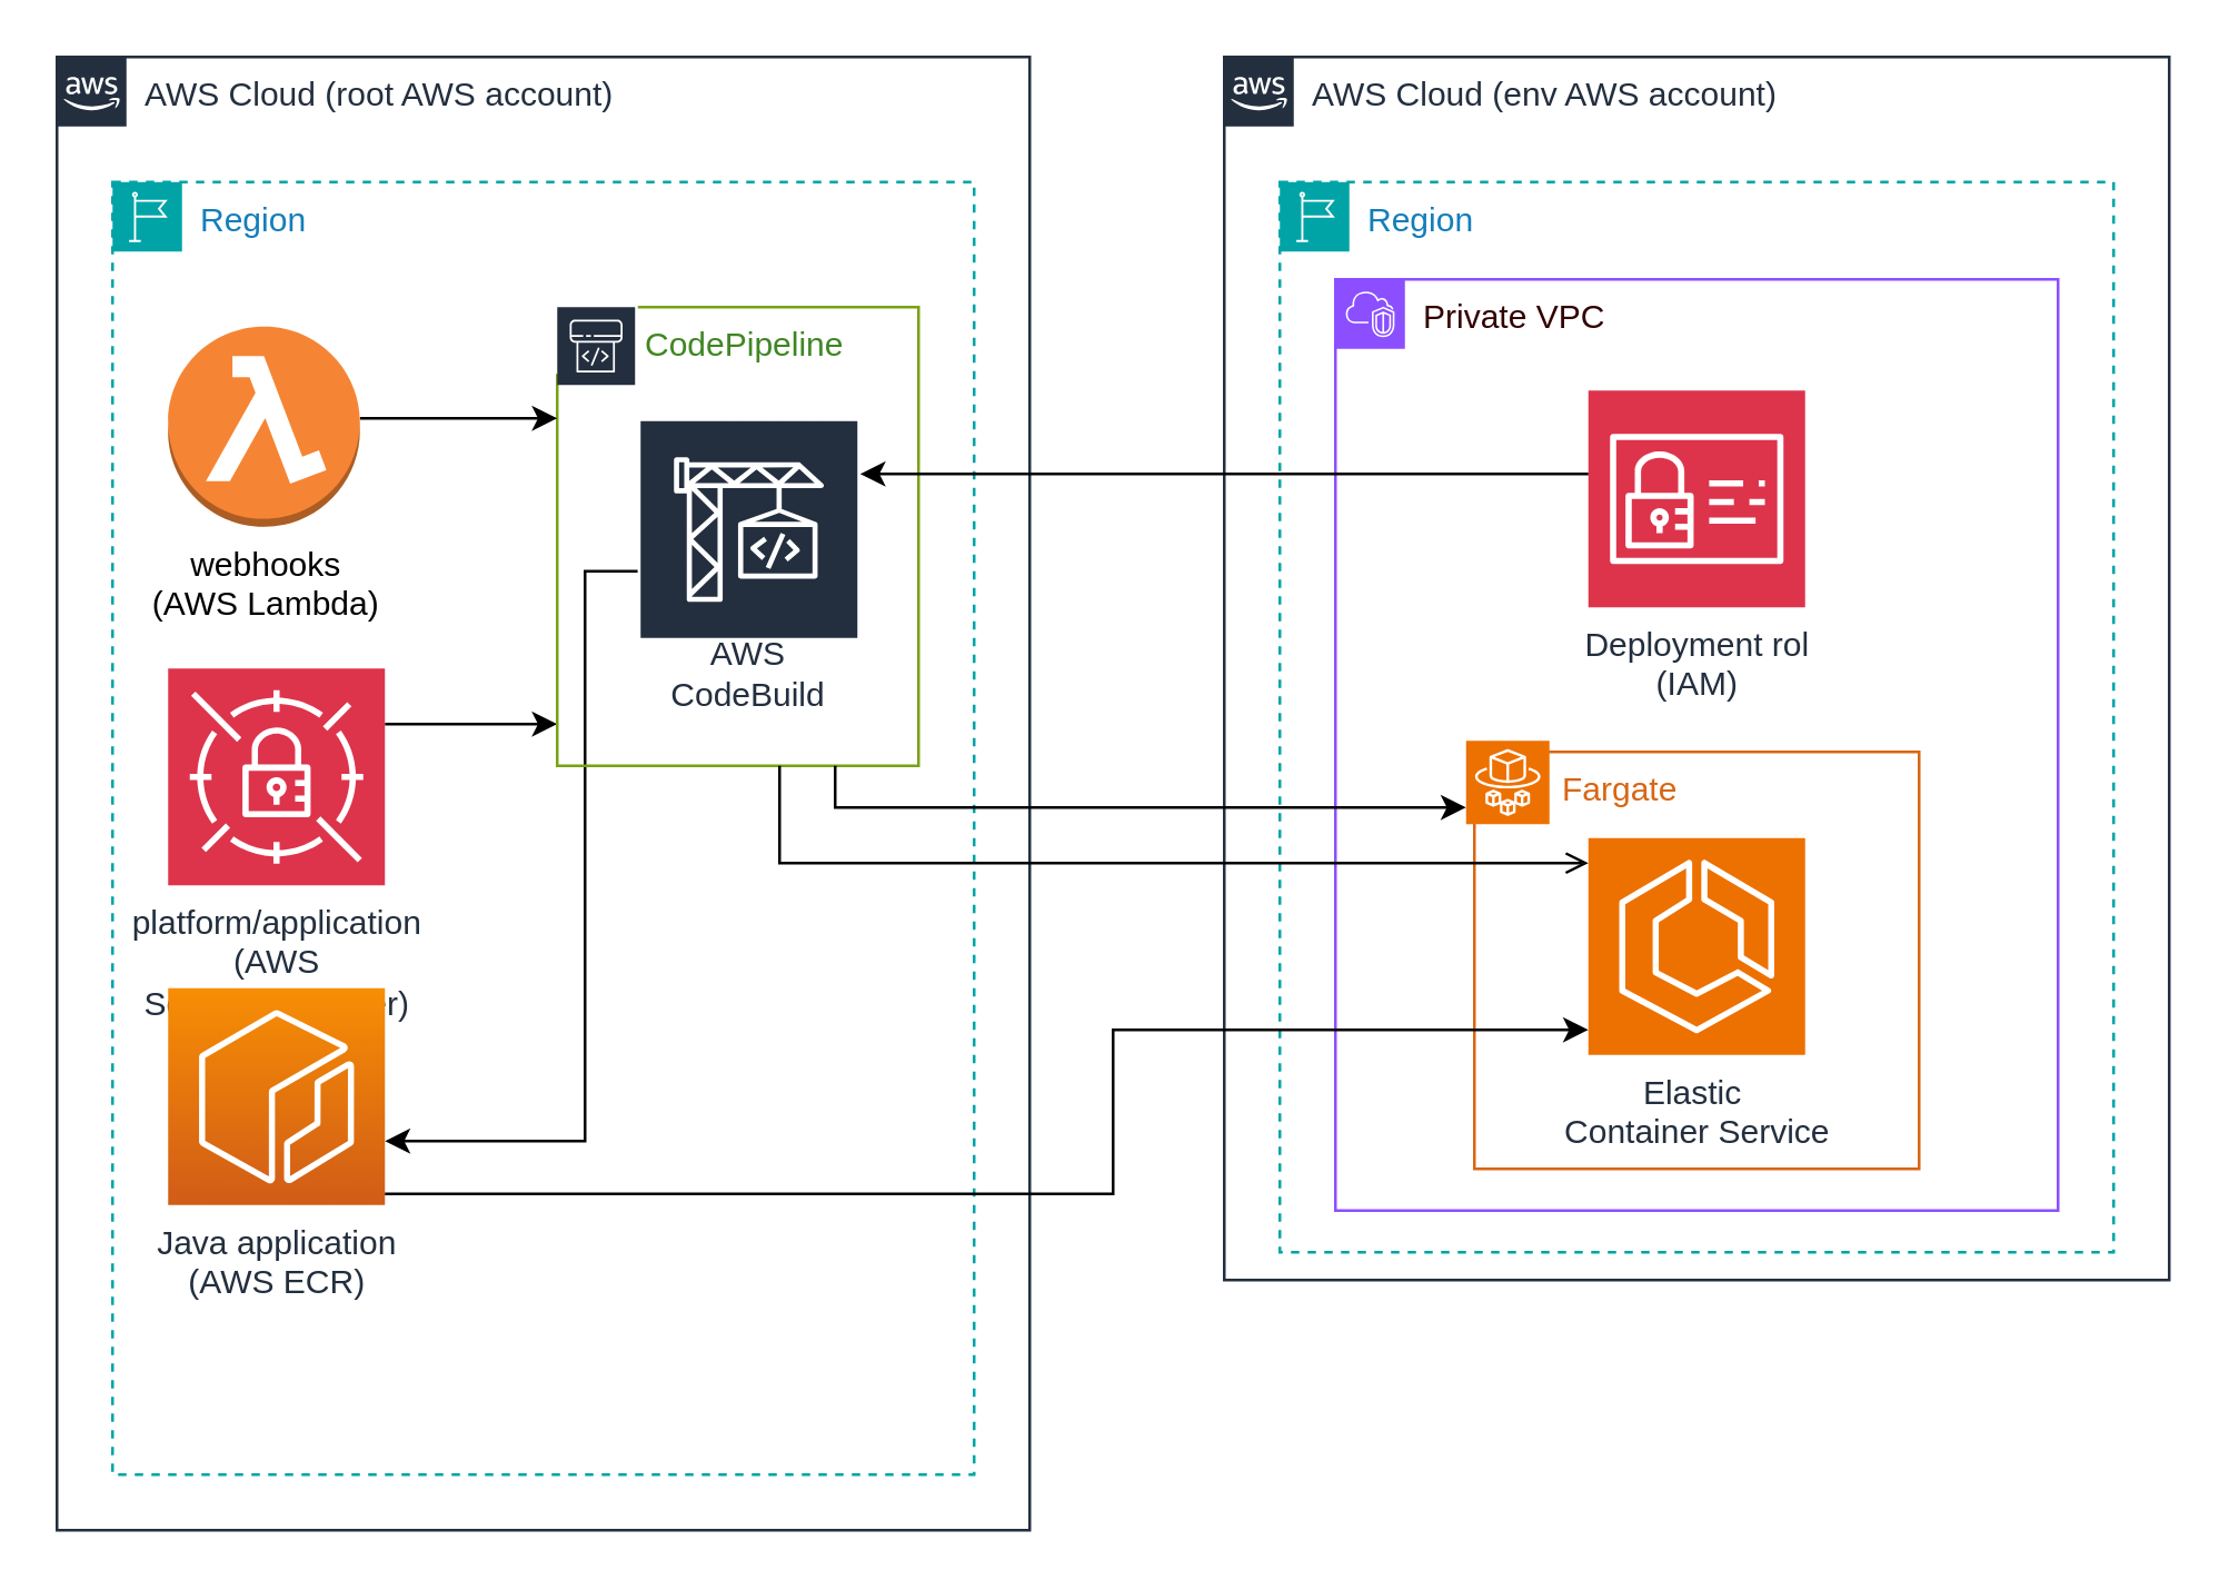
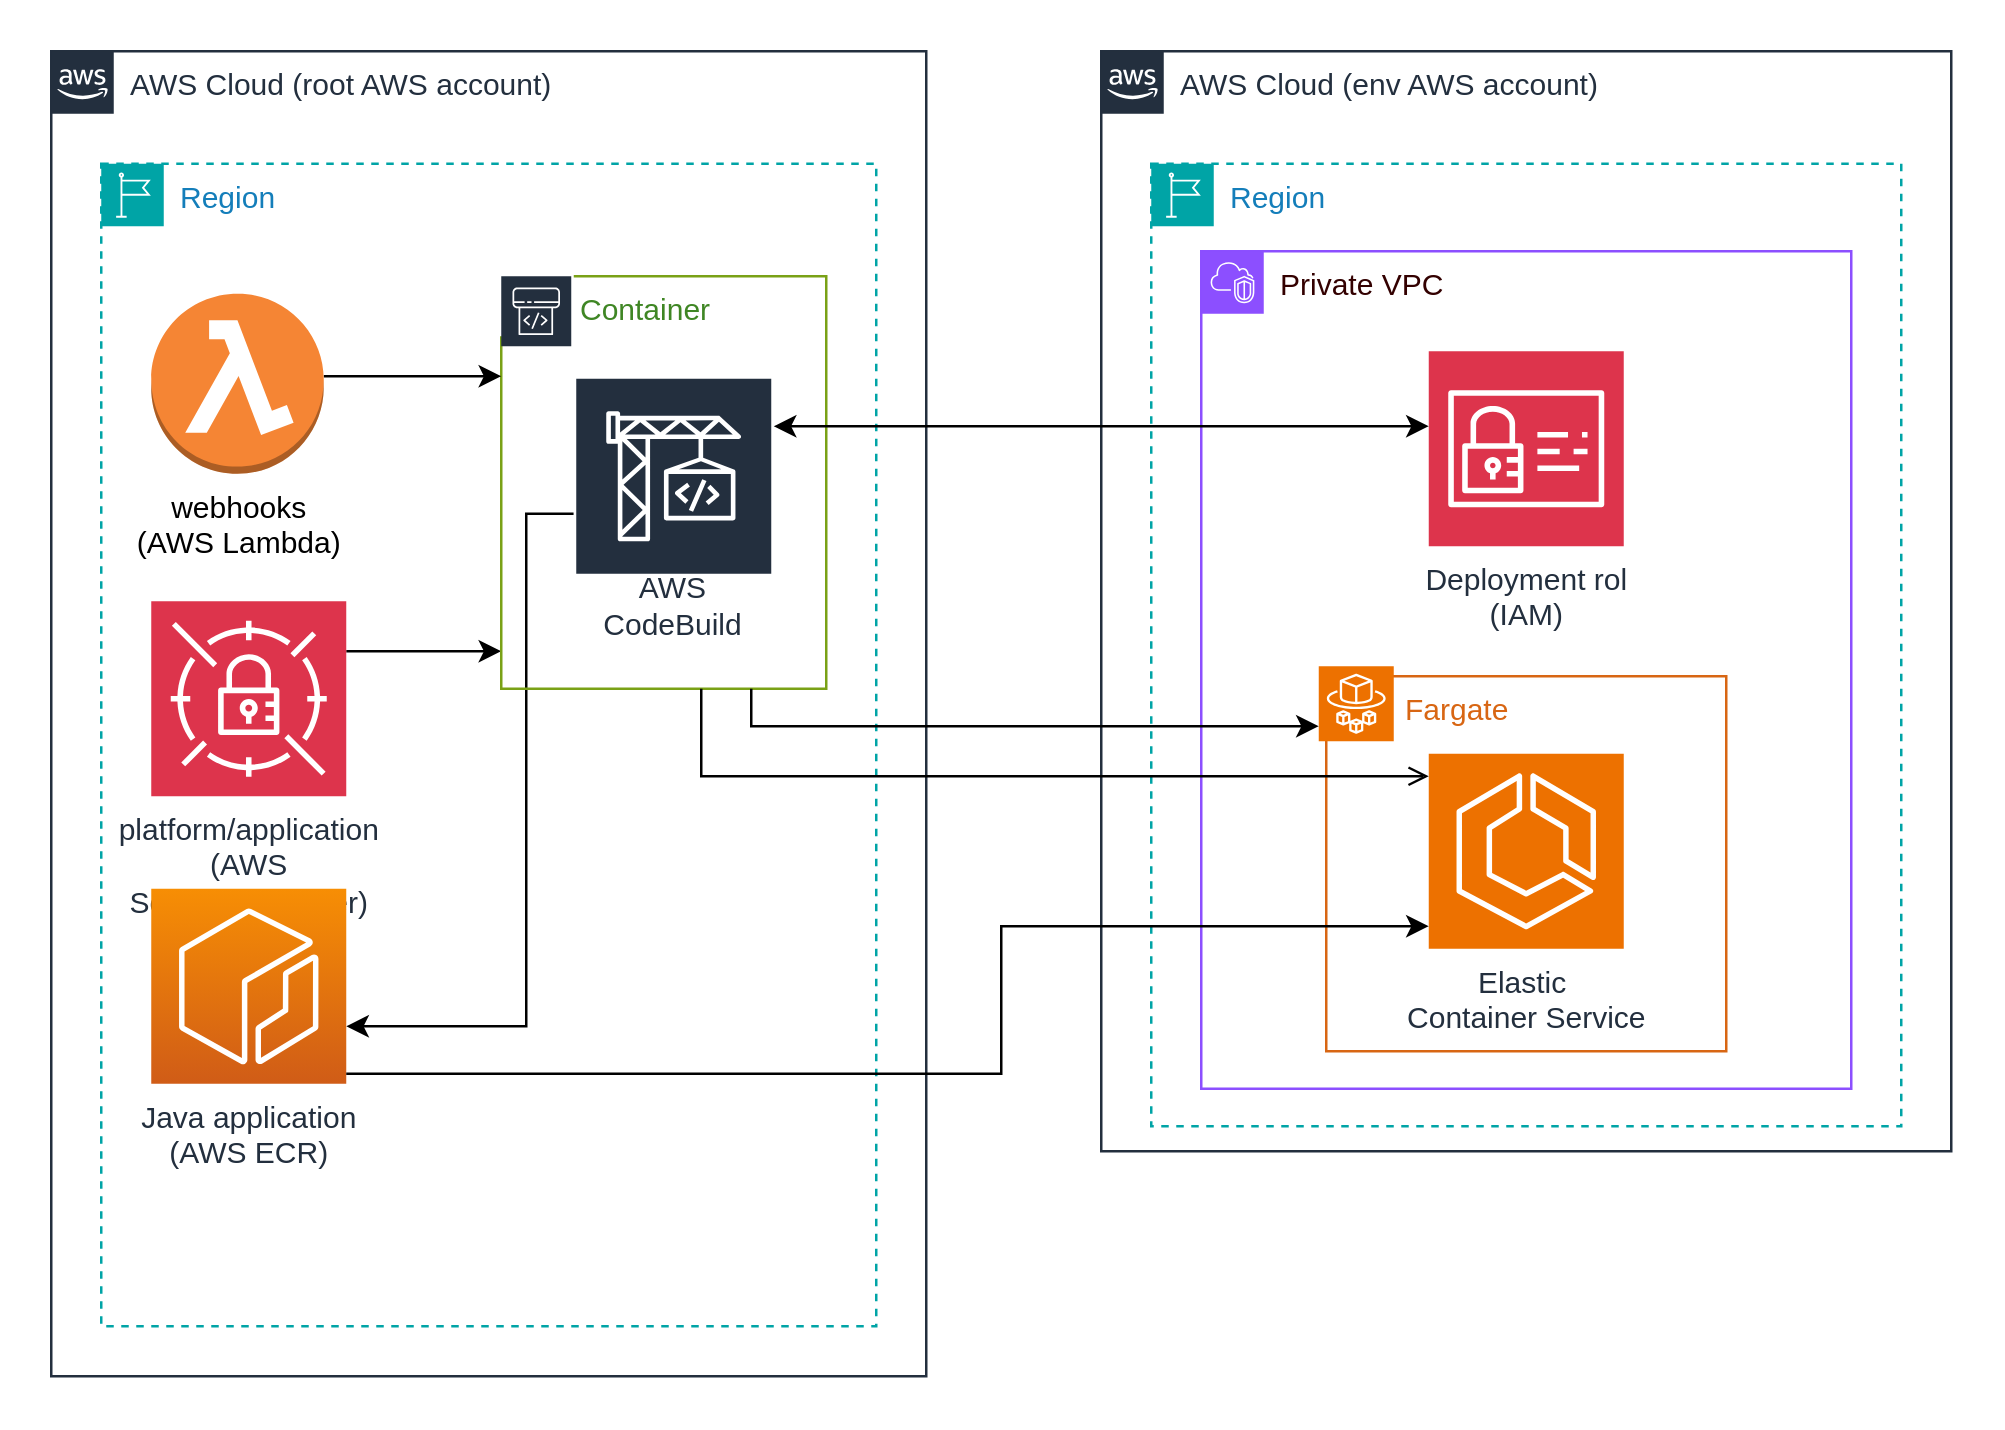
  <mxCell id="0" />
  <mxCell id="1" parent="0" />
  <mxCell id="2" value="AWS Cloud (root AWS account)" style="points=[[0,0],[0.25,0],[0.5,0],[0.75,0],[1,0],[1,0.25],[1,0.5],[1,0.75],[1,1],[0.75,1],[0.5,1],[0.25,1],[0,1],[0,0.75],[0,0.5],[0,0.25]];outlineConnect=0;gradientColor=none;html=1;whiteSpace=wrap;fontSize=12;fontStyle=0;container=1;pointerEvents=0;collapsible=0;recursiveResize=0;shape=mxgraph.aws4.group;grIcon=mxgraph.aws4.group_aws_cloud_alt;strokeColor=#232F3E;fillColor=none;verticalAlign=top;align=left;spacingLeft=30;fontColor=#232F3E;dashed=0;" parent="1" vertex="1"><mxGeometry x="20" y="20" width="350" height="530" as="geometry" /></mxCell>
  <mxCell id="3" value="Region" style="points=[[0,0],[0.25,0],[0.5,0],[0.75,0],[1,0],[1,0.25],[1,0.5],[1,0.75],[1,1],[0.75,1],[0.5,1],[0.25,1],[0,1],[0,0.75],[0,0.5],[0,0.25]];outlineConnect=0;gradientColor=none;html=1;whiteSpace=wrap;fontSize=12;fontStyle=0;container=1;pointerEvents=0;collapsible=0;recursiveResize=0;shape=mxgraph.aws4.group;grIcon=mxgraph.aws4.group_region;strokeColor=#00A4A6;fillColor=none;verticalAlign=top;align=left;spacingLeft=30;fontColor=#147EBA;dashed=1;" parent="2" vertex="1"><mxGeometry x="20" y="45" width="310" height="465" as="geometry" /></mxCell>
  <mxCell id="4" style="edgeStyle=orthogonalEdgeStyle;rounded=0;orthogonalLoop=1;jettySize=auto;html=1;" edge="1" parent="3" source="5" target="7"><mxGeometry relative="1" as="geometry"><Array as="points"><mxPoint x="150" y="195" /><mxPoint x="150" y="195" /></Array></mxGeometry></mxCell>
  <mxCell id="5" value="platform/application&lt;br&gt;(AWS &lt;br&gt;Secrets Manager)" style="sketch=0;points=[[0,0,0],[0.25,0,0],[0.5,0,0],[0.75,0,0],[1,0,0],[0,1,0],[0.25,1,0],[0.5,1,0],[0.75,1,0],[1,1,0],[0,0.25,0],[0,0.5,0],[0,0.75,0],[1,0.25,0],[1,0.5,0],[1,0.75,0]];outlineConnect=0;fontColor=#232F3E;fillColor=#DD344C;strokeColor=#ffffff;dashed=0;verticalLabelPosition=bottom;verticalAlign=top;align=center;html=1;fontSize=12;fontStyle=0;aspect=fixed;shape=mxgraph.aws4.resourceIcon;resIcon=mxgraph.aws4.secrets_manager;" parent="3" vertex="1"><mxGeometry x="20" y="175" width="78" height="78" as="geometry" /></mxCell>
  <mxCell id="6" style="edgeStyle=orthogonalEdgeStyle;rounded=0;orthogonalLoop=1;jettySize=auto;html=1;" edge="1" parent="3" source="9" target="12"><mxGeometry relative="1" as="geometry"><Array as="points"><mxPoint x="170" y="140" /><mxPoint x="170" y="345" /></Array></mxGeometry></mxCell>
- <mxCell id="7" value="CodePipeline" style="points=[[0,0],[0.25,0],[0.5,0],[0.75,0],[1,0],[1,0.25],[1,0.5],[1,0.75],[1,1],[0.75,1],[0.5,1],[0.25,1],[0,1],[0,0.75],[0,0.5],[0,0.25]];outlineConnect=0;gradientColor=none;html=1;whiteSpace=wrap;fontSize=12;fontStyle=0;container=1;pointerEvents=0;collapsible=0;recursiveResize=0;shape=mxgraph.aws4.group;grIcon=mxgraph.aws4.group_iot_greengrass;strokeColor=#7AA116;fillColor=none;verticalAlign=top;align=left;spacingLeft=30;fontColor=#3F8624;dashed=0;" parent="3" vertex="1"><mxGeometry x="160" y="45" width="130" height="165" as="geometry" /></mxCell>
+ <mxCell id="7" value="Container" style="points=[[0,0],[0.25,0],[0.5,0],[0.75,0],[1,0],[1,0.25],[1,0.5],[1,0.75],[1,1],[0.75,1],[0.5,1],[0.25,1],[0,1],[0,0.75],[0,0.5],[0,0.25]];outlineConnect=0;gradientColor=none;html=1;whiteSpace=wrap;fontSize=12;fontStyle=0;container=1;pointerEvents=0;collapsible=0;recursiveResize=0;shape=mxgraph.aws4.group;grIcon=mxgraph.aws4.group_iot_greengrass;strokeColor=#7AA116;fillColor=none;verticalAlign=top;align=left;spacingLeft=30;fontColor=#3F8624;dashed=0;" parent="3" vertex="1"><mxGeometry x="160" y="45" width="130" height="165" as="geometry" /></mxCell>
  <mxCell id="8" value="" style="sketch=0;outlineConnect=0;fontColor=#232F3E;gradientColor=none;strokeColor=#ffffff;fillColor=#232F3E;dashed=0;verticalLabelPosition=middle;verticalAlign=bottom;align=center;html=1;whiteSpace=wrap;fontSize=10;fontStyle=1;spacing=3;shape=mxgraph.aws4.productIcon;prIcon=mxgraph.aws4.codepipeline;" parent="7" vertex="1"><mxGeometry x="-1" y="-1" width="30" height="25" as="geometry" /></mxCell>
  <mxCell id="9" value="&lt;font style=&quot;font-size: 12px;&quot;&gt;AWS CodeBuild&lt;/font&gt;" style="sketch=0;outlineConnect=0;fontColor=#232F3E;gradientColor=none;strokeColor=#ffffff;fillColor=#232F3E;dashed=0;verticalLabelPosition=middle;verticalAlign=bottom;align=center;html=1;whiteSpace=wrap;fontSize=12;fontStyle=0;spacing=3;shape=mxgraph.aws4.productIcon;prIcon=mxgraph.aws4.codebuild;" parent="7" vertex="1"><mxGeometry x="29" y="40" width="80" height="110" as="geometry" /></mxCell>
  <mxCell id="10" style="edgeStyle=orthogonalEdgeStyle;rounded=0;orthogonalLoop=1;jettySize=auto;html=1;" edge="1" parent="3" source="11" target="7"><mxGeometry relative="1" as="geometry"><Array as="points"><mxPoint x="130" y="85" /><mxPoint x="130" y="85" /></Array></mxGeometry></mxCell>
  <mxCell id="11" value="webhooks&lt;br&gt;(AWS Lambda)" style="outlineConnect=0;dashed=0;verticalLabelPosition=bottom;verticalAlign=top;align=center;html=1;shape=mxgraph.aws3.lambda_function;fillColor=#F58534;gradientColor=none;" parent="3" vertex="1"><mxGeometry x="20" y="52" width="69" height="72" as="geometry" /></mxCell>
  <mxCell id="12" value="Java application&lt;br&gt;(AWS ECR)" style="sketch=0;points=[[0,0,0],[0.25,0,0],[0.5,0,0],[0.75,0,0],[1,0,0],[0,1,0],[0.25,1,0],[0.5,1,0],[0.75,1,0],[1,1,0],[0,0.25,0],[0,0.5,0],[0,0.75,0],[1,0.25,0],[1,0.5,0],[1,0.75,0]];outlineConnect=0;fontColor=#232F3E;gradientColor=#F78E04;gradientDirection=north;fillColor=#D05C17;strokeColor=#ffffff;dashed=0;verticalLabelPosition=bottom;verticalAlign=top;align=center;html=1;fontSize=12;fontStyle=0;aspect=fixed;shape=mxgraph.aws4.resourceIcon;resIcon=mxgraph.aws4.ecr;" parent="3" vertex="1"><mxGeometry x="20" y="290" width="78" height="78" as="geometry" /></mxCell>
  <mxCell id="13" value="AWS Cloud (env AWS account)" style="points=[[0,0],[0.25,0],[0.5,0],[0.75,0],[1,0],[1,0.25],[1,0.5],[1,0.75],[1,1],[0.75,1],[0.5,1],[0.25,1],[0,1],[0,0.75],[0,0.5],[0,0.25]];outlineConnect=0;gradientColor=none;html=1;whiteSpace=wrap;fontSize=12;fontStyle=0;container=1;pointerEvents=0;collapsible=0;recursiveResize=0;shape=mxgraph.aws4.group;grIcon=mxgraph.aws4.group_aws_cloud_alt;strokeColor=#232F3E;fillColor=none;verticalAlign=top;align=left;spacingLeft=30;fontColor=#232F3E;dashed=0;" vertex="1" parent="1"><mxGeometry x="440" y="20" width="340" height="440" as="geometry" /></mxCell>
  <mxCell id="14" value="Region" style="points=[[0,0],[0.25,0],[0.5,0],[0.75,0],[1,0],[1,0.25],[1,0.5],[1,0.75],[1,1],[0.75,1],[0.5,1],[0.25,1],[0,1],[0,0.75],[0,0.5],[0,0.25]];outlineConnect=0;gradientColor=none;html=1;whiteSpace=wrap;fontSize=12;fontStyle=0;container=1;pointerEvents=0;collapsible=0;recursiveResize=0;shape=mxgraph.aws4.group;grIcon=mxgraph.aws4.group_region;strokeColor=#00A4A6;fillColor=none;verticalAlign=top;align=left;spacingLeft=30;fontColor=#147EBA;dashed=1;" vertex="1" parent="13"><mxGeometry x="20" y="45" width="300" height="385" as="geometry" /></mxCell>
  <mxCell id="15" value="&lt;font color=&quot;#330000&quot;&gt;Private VPC&lt;/font&gt;" style="points=[[0,0],[0.25,0],[0.5,0],[0.75,0],[1,0],[1,0.25],[1,0.5],[1,0.75],[1,1],[0.75,1],[0.5,1],[0.25,1],[0,1],[0,0.75],[0,0.5],[0,0.25]];outlineConnect=0;gradientColor=none;html=1;whiteSpace=wrap;fontSize=12;fontStyle=0;container=1;pointerEvents=0;collapsible=0;recursiveResize=0;shape=mxgraph.aws4.group;grIcon=mxgraph.aws4.group_vpc2;strokeColor=#8C4FFF;fillColor=none;verticalAlign=top;align=left;spacingLeft=30;fontColor=#AAB7B8;dashed=0;" parent="14" vertex="1"><mxGeometry x="20" y="35" width="260" height="335" as="geometry" /></mxCell>
  <mxCell id="16" value="Fargate" style="points=[[0,0],[0.25,0],[0.5,0],[0.75,0],[1,0],[1,0.25],[1,0.5],[1,0.75],[1,1],[0.75,1],[0.5,1],[0.25,1],[0,1],[0,0.75],[0,0.5],[0,0.25]];outlineConnect=0;gradientColor=none;html=1;whiteSpace=wrap;fontSize=12;fontStyle=0;container=1;pointerEvents=0;collapsible=0;recursiveResize=0;shape=mxgraph.aws4.group;grIcon=mxgraph.aws4.group_spot_fleet;strokeColor=#D86613;fillColor=none;verticalAlign=top;align=left;spacingLeft=30;fontColor=#D86613;dashed=0;" parent="15" vertex="1"><mxGeometry x="50" y="170" width="160" height="150" as="geometry" /></mxCell>
  <mxCell id="17" value="&lt;div&gt;Elastic&amp;nbsp;&lt;/div&gt;&lt;div&gt;Container Service&lt;/div&gt;" style="sketch=0;points=[[0,0,0],[0.25,0,0],[0.5,0,0],[0.75,0,0],[1,0,0],[0,1,0],[0.25,1,0],[0.5,1,0],[0.75,1,0],[1,1,0],[0,0.25,0],[0,0.5,0],[0,0.75,0],[1,0.25,0],[1,0.5,0],[1,0.75,0]];outlineConnect=0;fontColor=#232F3E;fillColor=#ED7100;strokeColor=#ffffff;dashed=0;verticalLabelPosition=bottom;verticalAlign=top;align=center;html=1;fontSize=12;fontStyle=0;aspect=fixed;shape=mxgraph.aws4.resourceIcon;resIcon=mxgraph.aws4.ecs;" parent="16" vertex="1"><mxGeometry x="41" y="31" width="78" height="78" as="geometry" /></mxCell>
  <mxCell id="18" value="" style="sketch=0;points=[[0,0,0],[0.25,0,0],[0.5,0,0],[0.75,0,0],[1,0,0],[0,1,0],[0.25,1,0],[0.5,1,0],[0.75,1,0],[1,1,0],[0,0.25,0],[0,0.5,0],[0,0.75,0],[1,0.25,0],[1,0.5,0],[1,0.75,0]];outlineConnect=0;fontColor=#232F3E;fillColor=#ED7100;strokeColor=#ffffff;dashed=0;verticalLabelPosition=bottom;verticalAlign=top;align=center;html=1;fontSize=12;fontStyle=0;aspect=fixed;shape=mxgraph.aws4.resourceIcon;resIcon=mxgraph.aws4.fargate;" parent="16" vertex="1"><mxGeometry x="-3" y="-4" width="30" height="30" as="geometry" /></mxCell>
  <mxCell id="19" value="Deployment rol&lt;br&gt;(IAM)" style="sketch=0;points=[[0,0,0],[0.25,0,0],[0.5,0,0],[0.75,0,0],[1,0,0],[0,1,0],[0.25,1,0],[0.5,1,0],[0.75,1,0],[1,1,0],[0,0.25,0],[0,0.5,0],[0,0.75,0],[1,0.25,0],[1,0.5,0],[1,0.75,0]];outlineConnect=0;fontColor=#232F3E;fillColor=#DD344C;strokeColor=#ffffff;dashed=0;verticalLabelPosition=bottom;verticalAlign=top;align=center;html=1;fontSize=12;fontStyle=0;aspect=fixed;shape=mxgraph.aws4.resourceIcon;resIcon=mxgraph.aws4.identity_and_access_management;" vertex="1" parent="15"><mxGeometry x="91" y="40" width="78" height="78" as="geometry" /></mxCell>
  <mxCell id="20" style="edgeStyle=orthogonalEdgeStyle;rounded=0;orthogonalLoop=1;jettySize=auto;html=1;" edge="1" parent="1" source="12" target="17"><mxGeometry relative="1" as="geometry"><Array as="points"><mxPoint x="400" y="429" /><mxPoint x="400" y="370" /></Array></mxGeometry></mxCell>
- <mxCell id="21" style="edgeStyle=orthogonalEdgeStyle;rounded=0;orthogonalLoop=1;jettySize=auto;html=1;startArrow=classic;startFill=1;endArrow=none;" edge="1" parent="1" source="9" target="19"><mxGeometry relative="1" as="geometry"><Array as="points"><mxPoint x="450" y="170" /><mxPoint x="450" y="170" /></Array></mxGeometry></mxCell>
+ <mxCell id="21" style="edgeStyle=orthogonalEdgeStyle;rounded=0;orthogonalLoop=1;jettySize=auto;html=1;startArrow=classic;startFill=1;" edge="1" parent="1" source="9" target="19"><mxGeometry relative="1" as="geometry"><Array as="points"><mxPoint x="450" y="170" /><mxPoint x="450" y="170" /></Array></mxGeometry></mxCell>
  <mxCell id="22" style="edgeStyle=orthogonalEdgeStyle;rounded=0;orthogonalLoop=1;jettySize=auto;html=1;" edge="1" parent="1" source="7" target="18"><mxGeometry relative="1" as="geometry"><Array as="points"><mxPoint x="300" y="290" /></Array></mxGeometry></mxCell>
  <mxCell id="23" style="edgeStyle=orthogonalEdgeStyle;rounded=0;orthogonalLoop=1;jettySize=auto;html=1;endArrow=open;" edge="1" parent="1" source="7" target="17"><mxGeometry relative="1" as="geometry"><Array as="points"><mxPoint x="280" y="310" /></Array></mxGeometry></mxCell>
  <mxCell id="24" style="edgeStyle=orthogonalEdgeStyle;rounded=0;orthogonalLoop=1;jettySize=auto;html=1;exitX=0.5;exitY=1;exitDx=0;exitDy=0;" edge="1" parent="1" source="2" target="2"><mxGeometry relative="1" as="geometry" /></mxCell>
